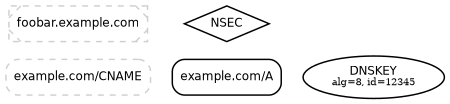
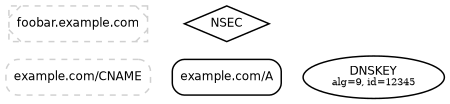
  digraph {
    compound=true
    rankdir=LR
    ranksep=0.3
    node [color="#000000" fillcolor="#ffffff" penwidth=1.5 shape=rectangle style=filled]
    edge [penwidth=1.5 style=invis]
-   n1 [label=<<FONT POINT-SIZE="12" FACE="Helvetica">DNSKEY</FONT><BR/><FONT POINT-SIZE="10">alg=8, id=12345</FONT>> shape=ellipse]
+   n1 [label=<<FONT POINT-SIZE="12" FACE="Helvetica">DNSKEY</FONT><BR/><FONT POINT-SIZE="10">alg=9, id=12345</FONT>> shape=ellipse]
    n2 [label=<<FONT POINT-SIZE="12" FACE="Helvetica">NSEC</FONT>> shape=diamond]
    n3 [label=<<FONT POINT-SIZE="12" FACE="Helvetica">example.com/A</FONT>> style="rounded,filled"]
    n4 [color="#d0d0d0" label=<<FONT POINT-SIZE="12" FACE="Helvetica">example.com/CNAME</FONT>> style="rounded,filled,dashed"]
    n5 [color="#d0d0d0" label=<<FONT POINT-SIZE="12" FACE="Helvetica">foobar.example.com</FONT>> style="rounded,filled,dashed,diagonals"]
    n3 -> n1
    n4 -> n3
    n5 -> n2
  }
